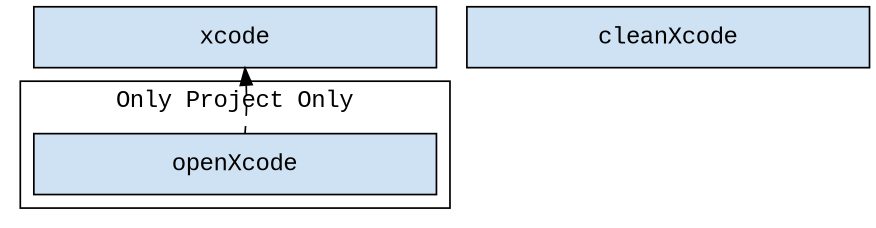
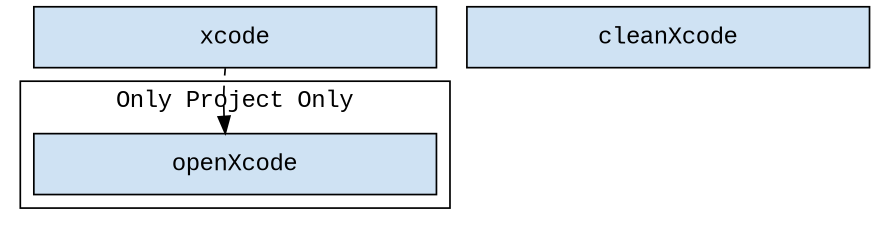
  digraph {
    fontname="Liberation Mono"
    rankdir=TB
    node [fillcolor="#cfe2f3" fixedsize=true fontname="Liberation Mono" shape=rectangle style=filled]
    edge [fontname="Liberation Mono"]
    xcode [height=0.5 width=3.3]
    cleanXcode [height=0.5 width=3.3]
    openXcode [height=0.5 width=3.3]
    subgraph sub_1 {
      rank=same
      xcode
      cleanXcode
    }
    subgraph cluster_2 {
      label="Only Project Only"
      openXcode
    }
    xcode -> cleanXcode [style=invis]
-   xcode -> openXcode [dir=back style=dashed]
+   openXcode -> xcode [dir=back style=dashed]
  }
